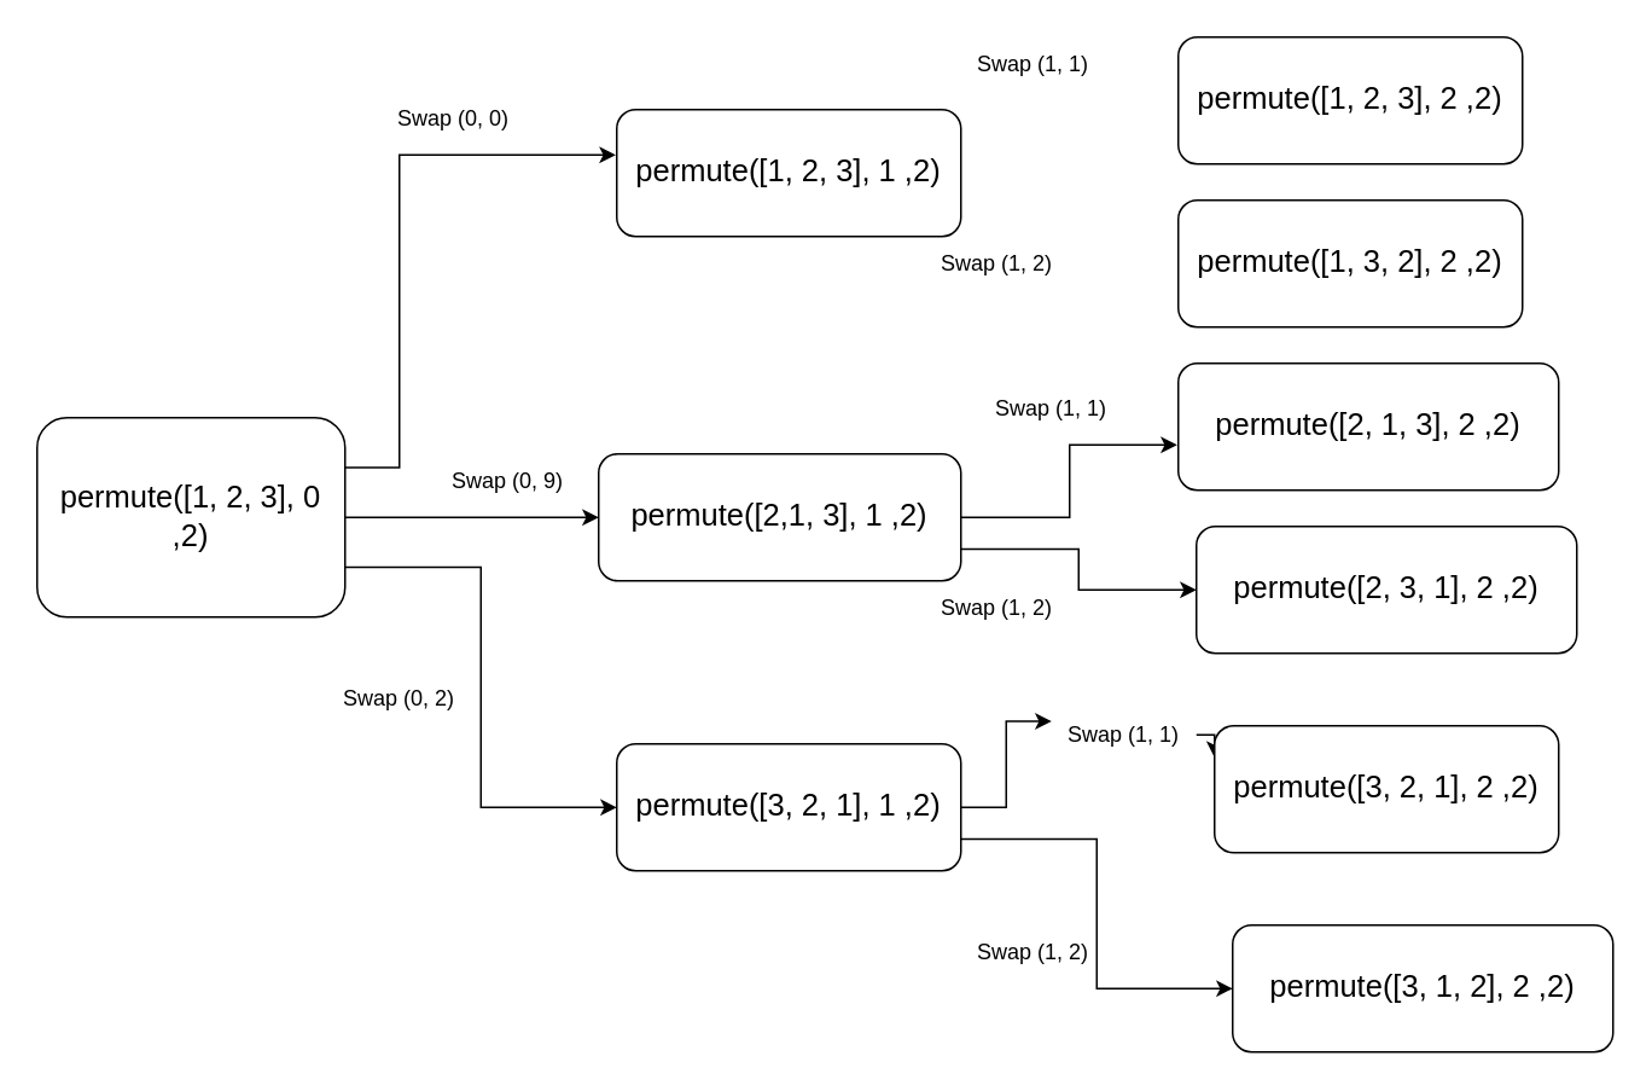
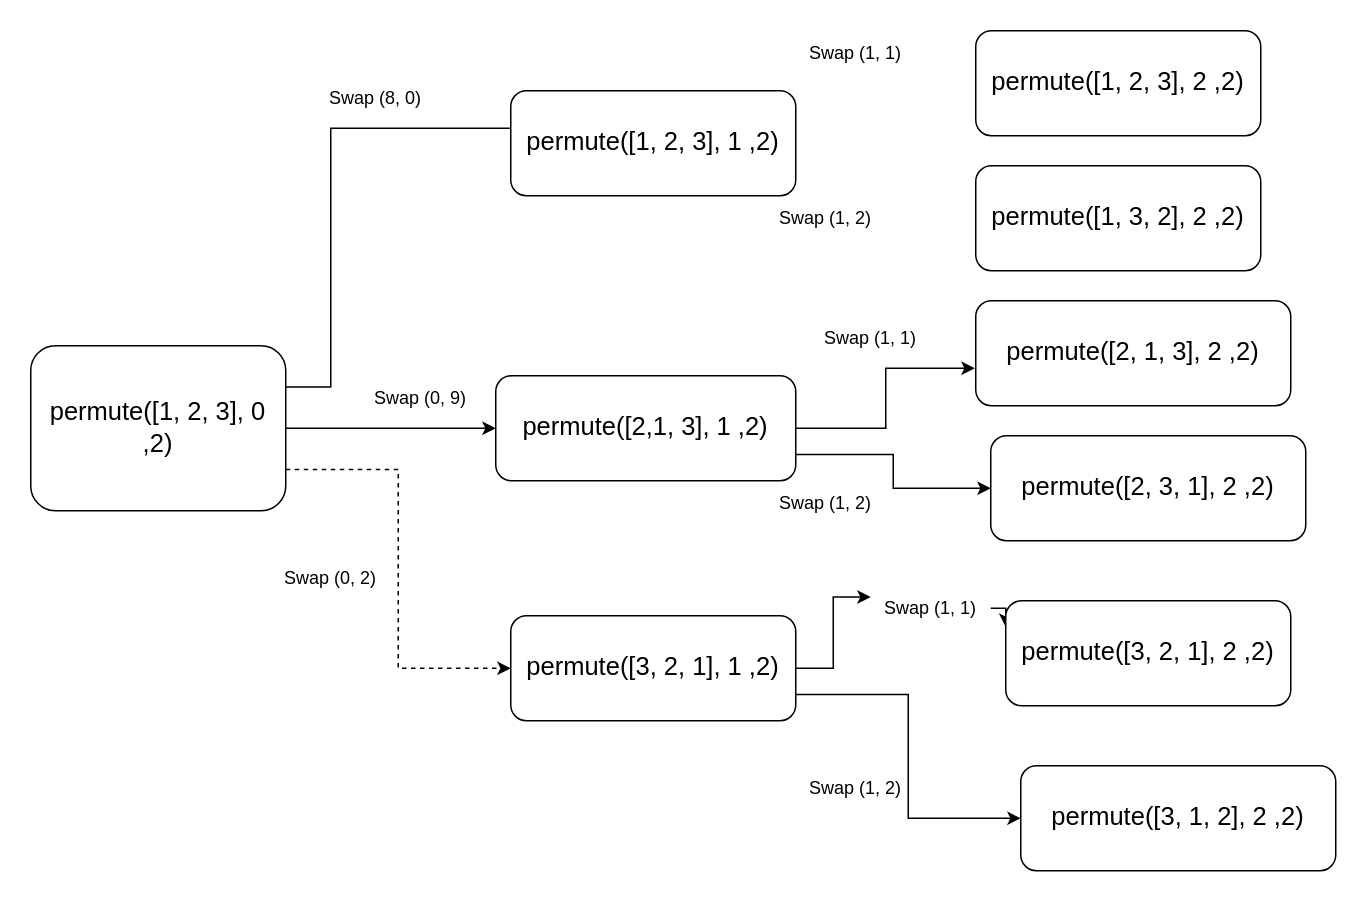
  <mxCell id="0" />
  <mxCell id="1" parent="0" />
  <mxCell id="2" style="edgeStyle=orthogonalEdgeStyle;rounded=0;orthogonalLoop=1;jettySize=auto;html=1;exitX=1;exitY=0.5;exitDx=0;exitDy=0;entryX=0;entryY=0.5;entryDx=0;entryDy=0;" edge="1" parent="1" source="4" target="7"><mxGeometry relative="1" as="geometry" /></mxCell>
- <mxCell id="3" style="edgeStyle=orthogonalEdgeStyle;rounded=0;orthogonalLoop=1;jettySize=auto;html=1;exitX=1;exitY=0.75;exitDx=0;exitDy=0;entryX=0;entryY=0.5;entryDx=0;entryDy=0;" edge="1" parent="1" source="4" target="10"><mxGeometry relative="1" as="geometry" /></mxCell>
+ <mxCell id="3" style="edgeStyle=orthogonalEdgeStyle;rounded=0;orthogonalLoop=1;jettySize=auto;html=1;exitX=1;exitY=0.75;exitDx=0;exitDy=0;entryX=0;entryY=0.5;entryDx=0;entryDy=0;dashed=1;" edge="1" parent="1" source="4" target="10"><mxGeometry relative="1" as="geometry" /></mxCell>
  <mxCell id="4" value="&lt;font style=&quot;font-size: 17px;&quot;&gt;permute([1, 2, 3], 0 ,2)&lt;/font&gt;" style="rounded=1;whiteSpace=wrap;html=1;" vertex="1" parent="1"><mxGeometry x="20" y="230" width="170" height="110" as="geometry" /></mxCell>
  <mxCell id="5" value="permute([1, 2, 3], 1 ,2)" style="rounded=1;whiteSpace=wrap;html=1;fontSize=17;" vertex="1" parent="1"><mxGeometry x="340" y="60" width="190" height="70" as="geometry" /></mxCell>
  <mxCell id="6" style="edgeStyle=orthogonalEdgeStyle;rounded=0;orthogonalLoop=1;jettySize=auto;html=1;exitX=1;exitY=0.75;exitDx=0;exitDy=0;entryX=0;entryY=0.5;entryDx=0;entryDy=0;fontSize=17;" edge="1" parent="1" source="7" target="14"><mxGeometry relative="1" as="geometry" /></mxCell>
  <mxCell id="7" value="permute([2,1, 3], 1 ,2)" style="rounded=1;whiteSpace=wrap;html=1;fontSize=17;" vertex="1" parent="1"><mxGeometry x="330" y="250" width="200" height="70" as="geometry" /></mxCell>
  <mxCell id="8" style="edgeStyle=orthogonalEdgeStyle;rounded=0;orthogonalLoop=1;jettySize=auto;html=1;exitX=1;exitY=0.5;exitDx=0;exitDy=0;entryX=0;entryY=0.25;entryDx=0;entryDy=0;fontSize=17;" edge="1" parent="1" source="28" target="15"><mxGeometry relative="1" as="geometry" /></mxCell>
  <mxCell id="9" style="edgeStyle=orthogonalEdgeStyle;rounded=0;orthogonalLoop=1;jettySize=auto;html=1;exitX=1;exitY=0.75;exitDx=0;exitDy=0;entryX=0;entryY=0.5;entryDx=0;entryDy=0;fontSize=17;" edge="1" parent="1" source="10" target="16"><mxGeometry relative="1" as="geometry" /></mxCell>
  <mxCell id="10" value="permute([3, 2, 1], 1 ,2)" style="rounded=1;whiteSpace=wrap;html=1;fontSize=17;" vertex="1" parent="1"><mxGeometry x="340" y="410" width="190" height="70" as="geometry" /></mxCell>
  <mxCell id="11" value="permute([1, 2, 3], 2 ,2)" style="rounded=1;whiteSpace=wrap;html=1;fontSize=17;" vertex="1" parent="1"><mxGeometry x="650" y="20" width="190" height="70" as="geometry" /></mxCell>
  <mxCell id="12" value="permute([1, 3, 2], 2 ,2)" style="rounded=1;whiteSpace=wrap;html=1;fontSize=17;" vertex="1" parent="1"><mxGeometry x="650" y="110" width="190" height="70" as="geometry" /></mxCell>
  <mxCell id="13" value="permute([2, 1, 3], 2 ,2)" style="rounded=1;whiteSpace=wrap;html=1;fontSize=17;" vertex="1" parent="1"><mxGeometry x="650" y="200" width="210" height="70" as="geometry" /></mxCell>
  <mxCell id="14" value="permute([2, 3, 1], 2 ,2)" style="rounded=1;whiteSpace=wrap;html=1;fontSize=17;" vertex="1" parent="1"><mxGeometry x="660" y="290" width="210" height="70" as="geometry" /></mxCell>
  <mxCell id="15" value="permute([3, 2, 1], 2 ,2)" style="rounded=1;whiteSpace=wrap;html=1;fontSize=17;" vertex="1" parent="1"><mxGeometry x="670" y="400" width="190" height="70" as="geometry" /></mxCell>
  <mxCell id="16" value="permute([3, 1, 2], 2 ,2)" style="rounded=1;whiteSpace=wrap;html=1;fontSize=17;" vertex="1" parent="1"><mxGeometry x="680" y="510" width="210" height="70" as="geometry" /></mxCell>
- <mxCell id="17" style="edgeStyle=orthogonalEdgeStyle;rounded=0;orthogonalLoop=1;jettySize=auto;html=1;entryX=-0.003;entryY=0.357;entryDx=0;entryDy=0;entryPerimeter=0;exitX=1;exitY=0.25;exitDx=0;exitDy=0;" edge="1" parent="1" source="4" target="5"><mxGeometry relative="1" as="geometry"><Array as="points"><mxPoint x="220" y="258" /><mxPoint x="220" y="85" /></Array></mxGeometry></mxCell>
+ <mxCell id="17" style="edgeStyle=orthogonalEdgeStyle;rounded=0;orthogonalLoop=1;jettySize=auto;html=1;entryX=-0.003;entryY=0.357;entryDx=0;entryDy=0;entryPerimeter=0;exitX=1;exitY=0.25;exitDx=0;exitDy=0;endArrow=none;" edge="1" parent="1" source="4" target="5"><mxGeometry relative="1" as="geometry"><Array as="points"><mxPoint x="220" y="258" /><mxPoint x="220" y="85" /></Array></mxGeometry></mxCell>
  <mxCell id="18" style="edgeStyle=orthogonalEdgeStyle;rounded=0;orthogonalLoop=1;jettySize=auto;html=1;exitX=1;exitY=0.5;exitDx=0;exitDy=0;entryX=-0.003;entryY=0.643;entryDx=0;entryDy=0;entryPerimeter=0;fontSize=17;" edge="1" parent="1" source="7" target="13"><mxGeometry relative="1" as="geometry" /></mxCell>
  <mxCell id="19" value="Swap (0, 9)" style="text;strokeColor=none;align=center;fillColor=none;html=1;verticalAlign=middle;whiteSpace=wrap;rounded=0;" vertex="1" parent="1"><mxGeometry x="240" y="250" width="80" height="30" as="geometry" /></mxCell>
  <mxCell id="20" value="Swap (1, 1)" style="text;strokeColor=none;align=center;fillColor=none;html=1;verticalAlign=middle;whiteSpace=wrap;rounded=0;" vertex="1" parent="1"><mxGeometry x="540" y="210" width="80" height="30" as="geometry" /></mxCell>
  <mxCell id="21" value="Swap (1, 2)" style="text;strokeColor=none;align=center;fillColor=none;html=1;verticalAlign=middle;whiteSpace=wrap;rounded=0;" vertex="1" parent="1"><mxGeometry x="510" y="320" width="80" height="30" as="geometry" /></mxCell>
  <mxCell id="22" value="Swap (0, 2)" style="text;strokeColor=none;align=center;fillColor=none;html=1;verticalAlign=middle;whiteSpace=wrap;rounded=0;" vertex="1" parent="1"><mxGeometry x="180" y="370" width="80" height="30" as="geometry" /></mxCell>
- <mxCell id="23" value="Swap (0, 0)" style="text;strokeColor=none;align=center;fillColor=none;html=1;verticalAlign=middle;whiteSpace=wrap;rounded=0;" vertex="1" parent="1"><mxGeometry x="210" y="50" width="80" height="30" as="geometry" /></mxCell>
+ <mxCell id="23" value="Swap (8, 0)" style="text;strokeColor=none;align=center;fillColor=none;html=1;verticalAlign=middle;whiteSpace=wrap;rounded=0;" vertex="1" parent="1"><mxGeometry x="210" y="50" width="80" height="30" as="geometry" /></mxCell>
  <mxCell id="24" value="Swap (1, 2)" style="text;strokeColor=none;align=center;fillColor=none;html=1;verticalAlign=middle;whiteSpace=wrap;rounded=0;" vertex="1" parent="1"><mxGeometry x="530" y="510" width="80" height="30" as="geometry" /></mxCell>
  <mxCell id="25" value="Swap (1, 1)" style="text;strokeColor=none;align=center;fillColor=none;html=1;verticalAlign=middle;whiteSpace=wrap;rounded=0;" vertex="1" parent="1"><mxGeometry x="530" y="20" width="80" height="30" as="geometry" /></mxCell>
  <mxCell id="26" value="Swap (1, 2)" style="text;strokeColor=none;align=center;fillColor=none;html=1;verticalAlign=middle;whiteSpace=wrap;rounded=0;" vertex="1" parent="1"><mxGeometry x="510" y="130" width="80" height="30" as="geometry" /></mxCell>
  <mxCell id="27" value="" style="edgeStyle=orthogonalEdgeStyle;rounded=0;orthogonalLoop=1;jettySize=auto;html=1;exitX=1;exitY=0.5;exitDx=0;exitDy=0;entryX=0;entryY=0.25;entryDx=0;entryDy=0;fontSize=17;" edge="1" parent="1" source="10" target="28"><mxGeometry relative="1" as="geometry"><mxPoint x="530" y="445" as="sourcePoint" /><mxPoint x="670" y="418" as="targetPoint" /></mxGeometry></mxCell>
  <mxCell id="28" value="Swap (1, 1)" style="text;strokeColor=none;align=center;fillColor=none;html=1;verticalAlign=middle;whiteSpace=wrap;rounded=0;" vertex="1" parent="1"><mxGeometry x="580" y="390" width="80" height="30" as="geometry" /></mxCell>
